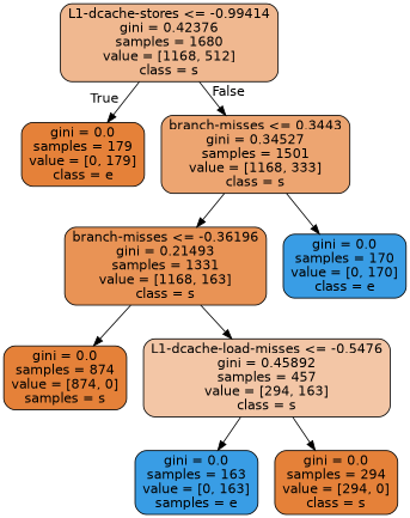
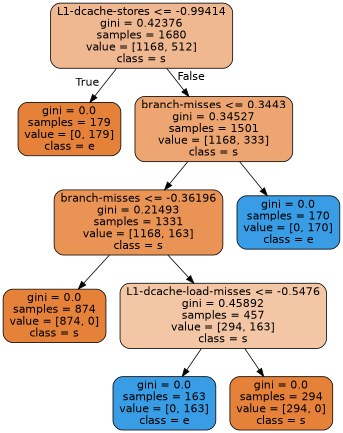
  digraph {
    node [color=black fillcolor="#e58139ff" fontname=helvetica shape=box style="filled, rounded"]
    edge [fontname=helvetica]
    n1 [fillcolor="#e581398f" label="L1-dcache-stores <= -0.99414\ngini = 0.42376\nsamples = 1680\nvalue = [1168, 512]\nclass = s"]
    n2 [label="gini = 0.0\nsamples = 179\nvalue = [0, 179]\nclass = e"]
    n3 [fillcolor="#e58139b6" label="branch-misses <= 0.3443\ngini = 0.34527\nsamples = 1501\nvalue = [1168, 333]\nclass = s"]
    n4 [fillcolor="#e58139db" label="branch-misses <= -0.36196\ngini = 0.21493\nsamples = 1331\nvalue = [1168, 163]\nclass = s"]
    n5 [fillcolor="#399de5ff" label="gini = 0.0\nsamples = 170\nvalue = [0, 170]\nclass = e"]
-   n6 [label="gini = 0.0\nsamples = 874\nvalue = [874, 0]\nsamples = s"]
+   n6 [label="gini = 0.0\nsamples = 874\nvalue = [874, 0]\nclass = s"]
    n7 [fillcolor="#e5813972" label="L1-dcache-load-misses <= -0.5476\ngini = 0.45892\nsamples = 457\nvalue = [294, 163]\nclass = s"]
-   n8 [fillcolor="#399de5ff" label="gini = 0.0\nsamples = 163\nvalue = [0, 163]\nsamples = e"]
+   n8 [fillcolor="#399de5ff" label="gini = 0.0\nsamples = 163\nvalue = [0, 163]\nclass = e"]
    n9 [label="gini = 0.0\nsamples = 294\nvalue = [294, 0]\nclass = s"]
    n1 -> n2 [headlabel=True labelangle=45 labeldistance=2.5]
    n1 -> n3 [headlabel=False labelangle=-45 labeldistance=2.5]
    n3 -> n4
    n3 -> n5
    n4 -> n6
    n4 -> n7
    n7 -> n8
    n7 -> n9
  }
